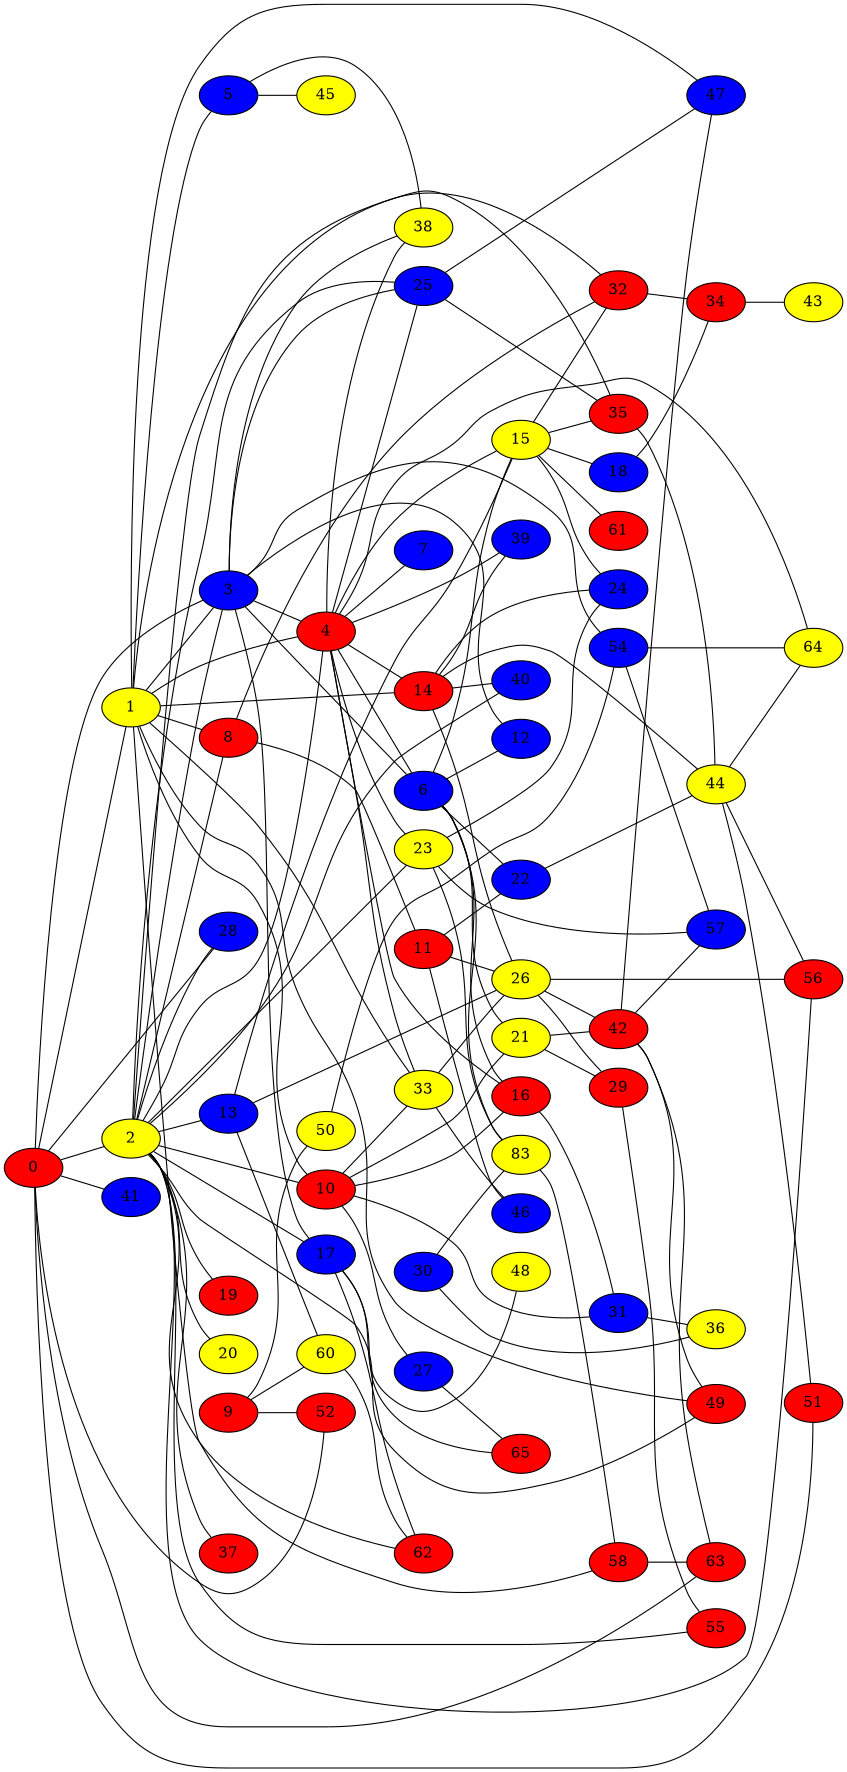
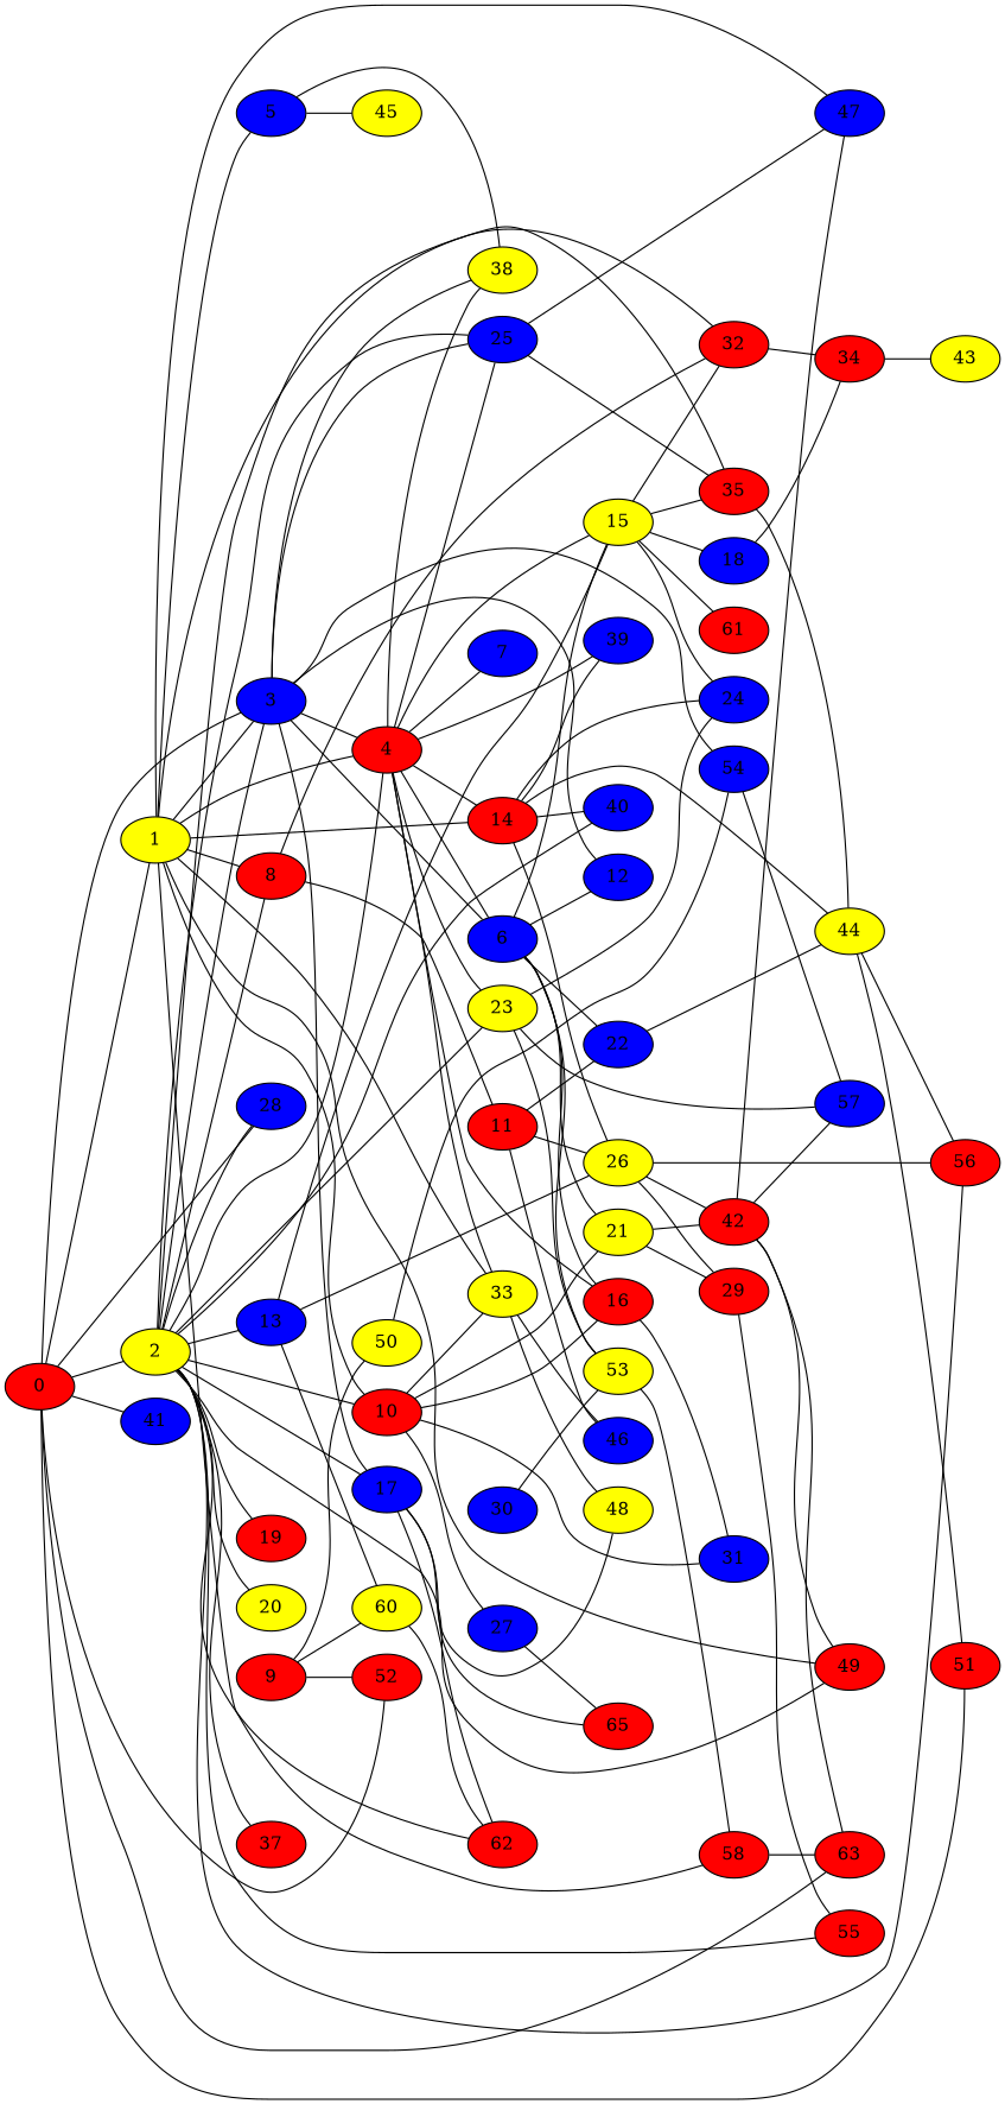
  graph {
    rankdir=LR
    node [fillcolor=red style=filled]
    1 [fillcolor=yellow]
    0
    2 [fillcolor=yellow]
    3 [fillcolor=blue]
    28 [fillcolor=blue]
    41 [fillcolor=blue]
    51
    52
    63
    4
    5 [fillcolor=blue]
    8
    10
    14
    35
    47 [fillcolor=blue]
    49
    58
    33 [fillcolor=yellow]
    13 [fillcolor=blue]
    17 [fillcolor=blue]
    19
    20 [fillcolor=yellow]
    23 [fillcolor=yellow]
    25 [fillcolor=blue]
    32
    37
    40 [fillcolor=blue]
    55
    56
    62
    6 [fillcolor=blue]
    12 [fillcolor=blue]
    38 [fillcolor=yellow]
    54 [fillcolor=blue]
    7 [fillcolor=blue]
    15 [fillcolor=yellow]
    16
    39 [fillcolor=blue]
-   64 [fillcolor=yellow]
    45 [fillcolor=yellow]
    11
    21 [fillcolor=yellow]
    27 [fillcolor=blue]
    31 [fillcolor=blue]
    26 [fillcolor=yellow]
    24 [fillcolor=blue]
    44 [fillcolor=yellow]
    60 [fillcolor=yellow]
    48 [fillcolor=yellow]
    65
-   53 [fillcolor=yellow label=83]
+   53 [fillcolor=yellow]
    57 [fillcolor=blue]
    34
    22 [fillcolor=blue]
    18 [fillcolor=blue]
    61
    46 [fillcolor=blue]
    29
    42
    9
    50 [fillcolor=yellow]
-   36 [fillcolor=yellow]
    43 [fillcolor=yellow]
    30 [fillcolor=blue]
    1 -- 3
    1 -- 4
    1 -- 5
    1 -- 8
    1 -- 10
    1 -- 14
    1 -- 35
    1 -- 47
    1 -- 49
    1 -- 58
    1 -- 33
    0 -- 1
    0 -- 2
    0 -- 3
    0 -- 28
    0 -- 41
    0 -- 51
    0 -- 52
    0 -- 63
    2 -- 3
    2 -- 28
    2 -- 4
    2 -- 8
    2 -- 10
    2 -- 49
    2 -- 13
    2 -- 17
    2 -- 19
    2 -- 20
    2 -- 23
    2 -- 25
    2 -- 32
    2 -- 37
    2 -- 40
    2 -- 55
    2 -- 56
    2 -- 62
    3 -- 4
    3 -- 17
    3 -- 25
    3 -- 6
    3 -- 12
    3 -- 38
    3 -- 54
    4 -- 14
    4 -- 33
    4 -- 23
    4 -- 25
    4 -- 6
    4 -- 38
    4 -- 7
    4 -- 15
    4 -- 16
    4 -- 39
-   4 -- 64
    5 -- 38
    5 -- 45
    8 -- 32
    8 -- 11
    10 -- 33
    10 -- 16
    10 -- 21
    10 -- 27
    10 -- 31
    14 -- 40
    14 -- 39
    14 -- 26
    14 -- 24
    14 -- 44
    35 -- 44
    58 -- 63
-   33 -- 26
+   33 -- 48
    33 -- 46
    13 -- 15
    13 -- 26
    13 -- 60
    17 -- 62
    17 -- 48
    17 -- 65
    23 -- 24
    23 -- 53
    23 -- 57
    25 -- 35
    25 -- 47
    32 -- 34
    6 -- 12
    6 -- 15
    6 -- 16
    6 -- 21
    6 -- 53
    6 -- 22
-   54 -- 64
    54 -- 57
    15 -- 35
    15 -- 32
    15 -- 24
    15 -- 18
    15 -- 61
    16 -- 31
    11 -- 26
    11 -- 22
    11 -- 46
    21 -- 29
    21 -- 42
    27 -- 65
-   31 -- 36
    26 -- 56
    26 -- 29
    26 -- 42
    44 -- 51
    44 -- 56
-   44 -- 64
    60 -- 62
    53 -- 58
    34 -- 43
    22 -- 44
    18 -- 34
    29 -- 55
    42 -- 63
    42 -- 47
    42 -- 49
    42 -- 57
    9 -- 52
    9 -- 60
    9 -- 50
    50 -- 54
    30 -- 53
-   30 -- 36
  }
